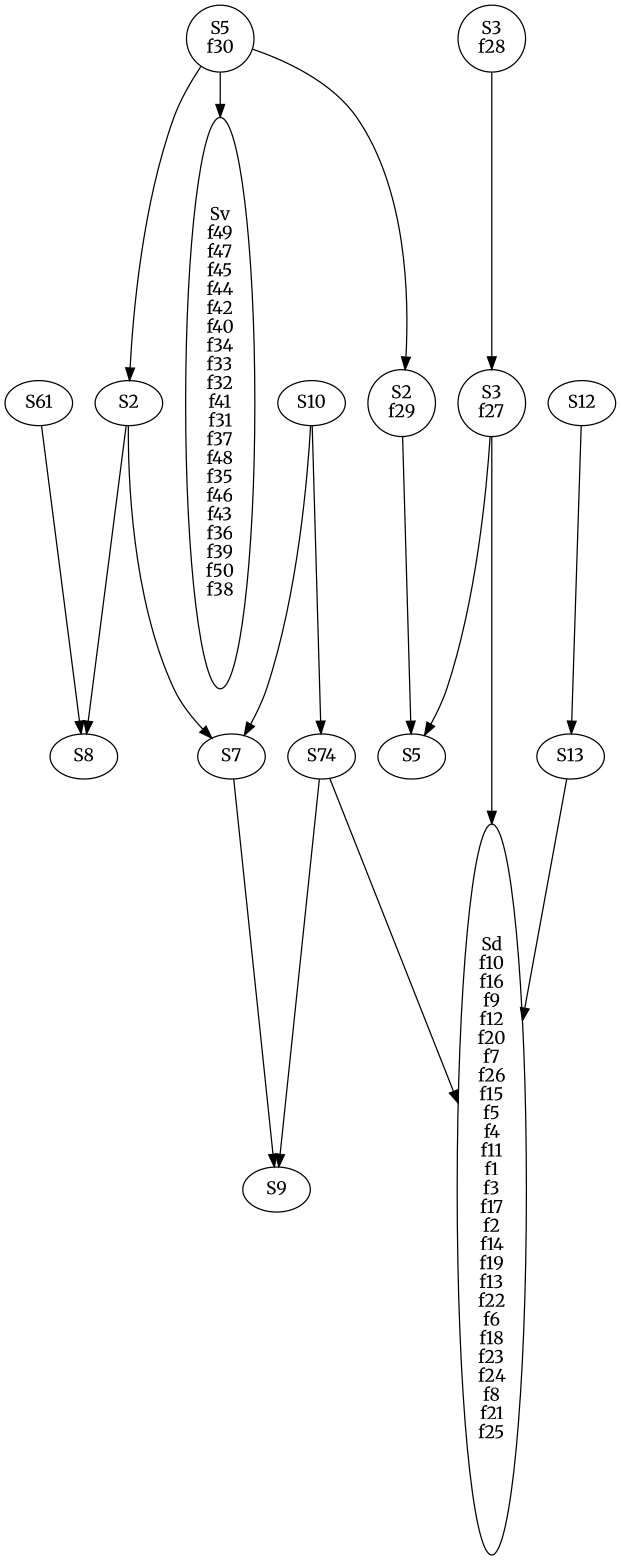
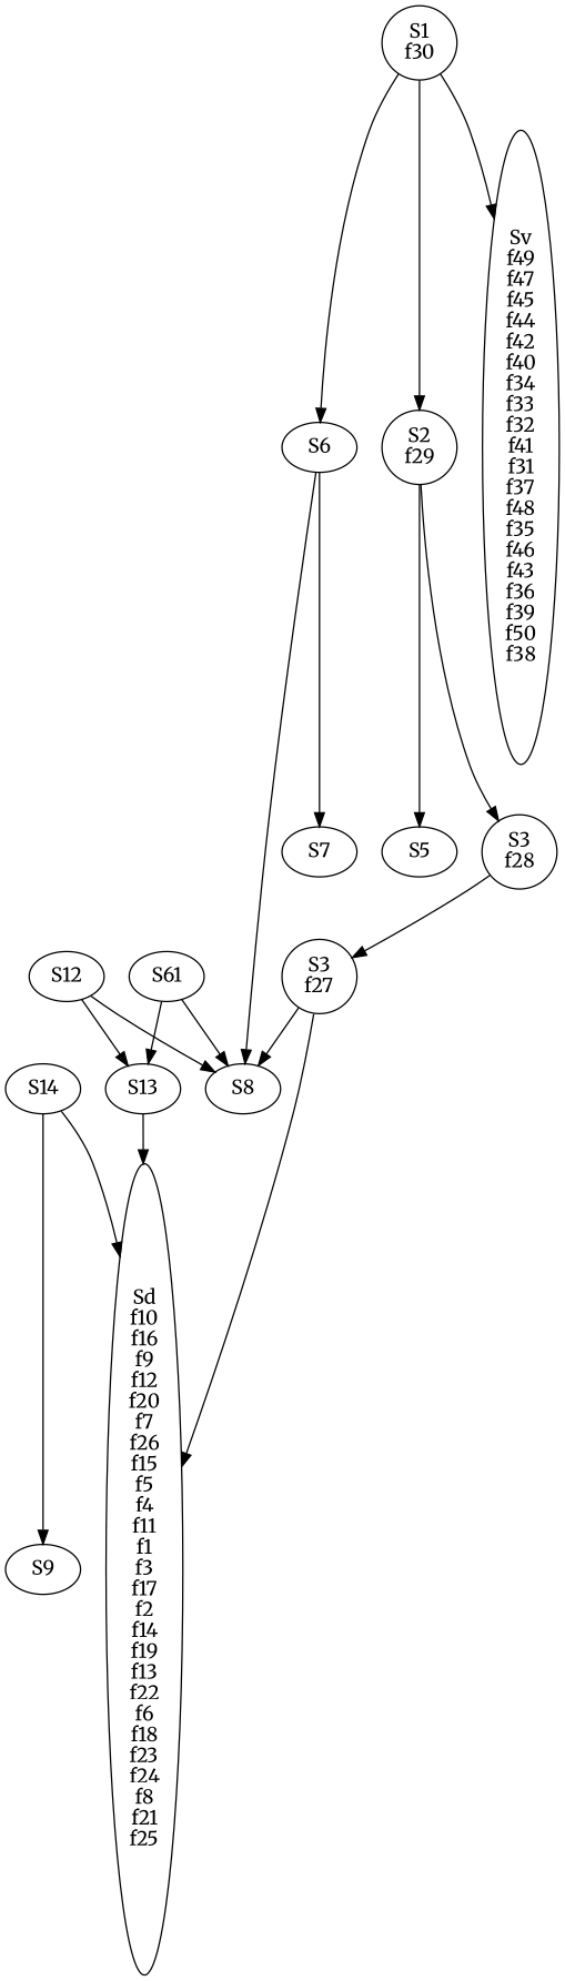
  digraph {
    fontname=Merriweather
    node [fontname=Merriweather]
    edge [fontname=Merriweather]
-   n1 [label=S74]
+   n1 [label=S14]
    n2 [label=S9]
    n3 [label="Sd\nf10\nf16\nf9\nf12\nf20\nf7\nf26\nf15\nf5\nf4\nf11\nf1\nf3\nf17\nf2\nf14\nf19\nf13\nf22\nf6\nf18\nf23\nf24\nf8\nf21\nf25"]
    n4 [label=S13]
-   n5 [label=S2]
+   n5 [label=S6]
    n6 [label=S7]
    n7 [label=S8]
    n8 [label="S2\nf29"]
    n9 [label="S3\nf28"]
    n10 [label=S5]
    n11 [label="S3\nf27"]
-   n12 [label="S5\nf30"]
+   n12 [label="S1\nf30"]
    n13 [label="Sv\nf49\nf47\nf45\nf44\nf42\nf40\nf34\nf33\nf32\nf41\nf31\nf37\nf48\nf35\nf46\nf43\nf36\nf39\nf50\nf38"]
    n14 [label=S12]
-   n15 [label=S10]
    n16 [label=S61]
    n1 -> n2
    n1 -> n3
    n4 -> n3
    n5 -> n6
    n5 -> n7
-   n6 -> n2
+   n8 -> n9
    n8 -> n10
    n9 -> n11
    n11 -> n3
-   n11 -> n10
+   n11 -> n7
    n12 -> n5
    n12 -> n8
    n12 -> n13
    n14 -> n4
-   n15 -> n1
-   n15 -> n6
+   n14 -> n7
+   n16 -> n4
    n16 -> n7
  }
